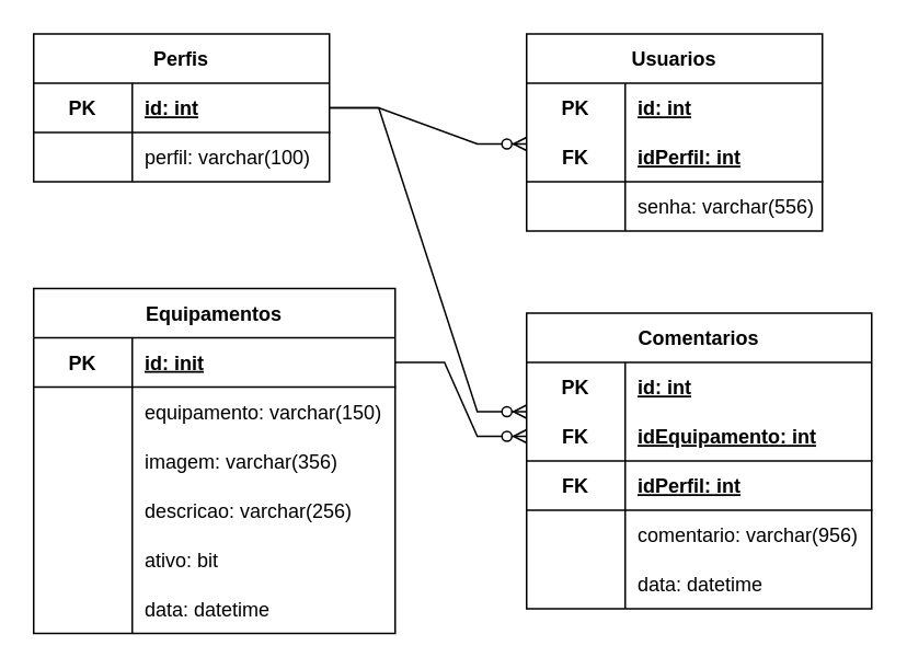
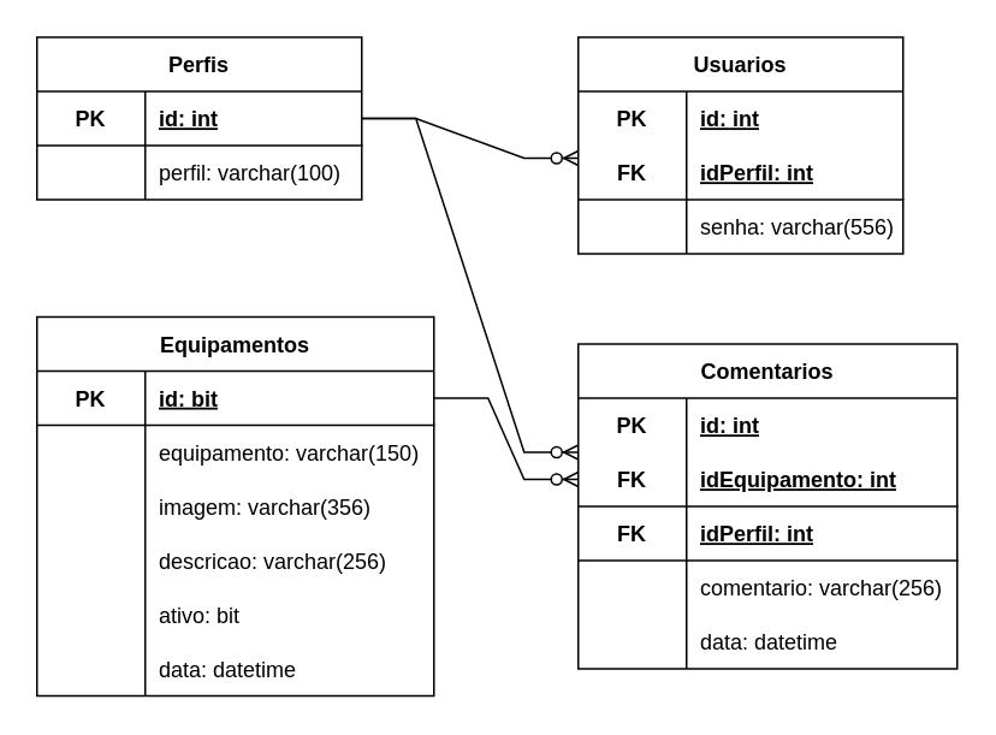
  <mxCell id="0" />
  <mxCell id="1" parent="0" />
  <mxCell id="2" value="Perfis" style="shape=table;startSize=30;container=1;collapsible=1;childLayout=tableLayout;fixedRows=1;rowLines=0;fontStyle=1;align=center;resizeLast=1;" vertex="1" parent="1"><mxGeometry x="20" y="20" width="180" height="90" as="geometry" /></mxCell>
  <mxCell id="3" value="" style="shape=tableRow;horizontal=0;startSize=0;swimlaneHead=0;swimlaneBody=0;fillColor=none;collapsible=0;dropTarget=0;points=[[0,0.5],[1,0.5]];portConstraint=eastwest;top=0;left=0;right=0;bottom=1;" vertex="1" parent="2"><mxGeometry y="30" width="180" height="30" as="geometry" /></mxCell>
  <mxCell id="4" value="PK" style="shape=partialRectangle;connectable=0;fillColor=none;top=0;left=0;bottom=0;right=0;fontStyle=1;overflow=hidden;" vertex="1" parent="3"><mxGeometry width="60" height="30" as="geometry"><mxRectangle width="60" height="30" as="alternateBounds" /></mxGeometry></mxCell>
  <mxCell id="5" value="id: int" style="shape=partialRectangle;connectable=0;fillColor=none;top=0;left=0;bottom=0;right=0;align=left;spacingLeft=6;fontStyle=5;overflow=hidden;" vertex="1" parent="3"><mxGeometry x="60" width="120" height="30" as="geometry"><mxRectangle width="120" height="30" as="alternateBounds" /></mxGeometry></mxCell>
  <mxCell id="6" value="" style="shape=tableRow;horizontal=0;startSize=0;swimlaneHead=0;swimlaneBody=0;fillColor=none;collapsible=0;dropTarget=0;points=[[0,0.5],[1,0.5]];portConstraint=eastwest;top=0;left=0;right=0;bottom=0;" vertex="1" parent="2"><mxGeometry y="60" width="180" height="30" as="geometry" /></mxCell>
  <mxCell id="7" value="" style="shape=partialRectangle;connectable=0;fillColor=none;top=0;left=0;bottom=0;right=0;editable=1;overflow=hidden;" vertex="1" parent="6"><mxGeometry width="60" height="30" as="geometry"><mxRectangle width="60" height="30" as="alternateBounds" /></mxGeometry></mxCell>
  <mxCell id="8" value="perfil: varchar(100)" style="shape=partialRectangle;connectable=0;fillColor=none;top=0;left=0;bottom=0;right=0;align=left;spacingLeft=6;overflow=hidden;" vertex="1" parent="6"><mxGeometry x="60" width="120" height="30" as="geometry"><mxRectangle width="120" height="30" as="alternateBounds" /></mxGeometry></mxCell>
  <mxCell id="9" value="Comentarios" style="shape=table;startSize=30;container=1;collapsible=1;childLayout=tableLayout;fixedRows=1;rowLines=0;fontStyle=1;align=center;resizeLast=1;" vertex="1" parent="1"><mxGeometry x="320" y="190" width="210" height="180" as="geometry" /></mxCell>
  <mxCell id="10" value="" style="shape=tableRow;horizontal=0;startSize=0;swimlaneHead=0;swimlaneBody=0;fillColor=none;collapsible=0;dropTarget=0;points=[[0,0.5],[1,0.5]];portConstraint=eastwest;top=0;left=0;right=0;bottom=0;" vertex="1" parent="9"><mxGeometry y="30" width="210" height="30" as="geometry" /></mxCell>
  <mxCell id="11" value="PK" style="shape=partialRectangle;connectable=0;fillColor=none;top=0;left=0;bottom=0;right=0;fontStyle=1;overflow=hidden;" vertex="1" parent="10"><mxGeometry width="60" height="30" as="geometry"><mxRectangle width="60" height="30" as="alternateBounds" /></mxGeometry></mxCell>
  <mxCell id="12" value="id: int" style="shape=partialRectangle;connectable=0;fillColor=none;top=0;left=0;bottom=0;right=0;align=left;spacingLeft=6;fontStyle=5;overflow=hidden;" vertex="1" parent="10"><mxGeometry x="60" width="150" height="30" as="geometry"><mxRectangle width="150" height="30" as="alternateBounds" /></mxGeometry></mxCell>
  <mxCell id="13" value="" style="shape=tableRow;horizontal=0;startSize=0;swimlaneHead=0;swimlaneBody=0;fillColor=none;collapsible=0;dropTarget=0;points=[[0,0.5],[1,0.5]];portConstraint=eastwest;top=0;left=0;right=0;bottom=1;" vertex="1" parent="9"><mxGeometry y="60" width="210" height="30" as="geometry" /></mxCell>
  <mxCell id="14" value="FK" style="shape=partialRectangle;connectable=0;fillColor=none;top=0;left=0;bottom=0;right=0;fontStyle=1;overflow=hidden;" vertex="1" parent="13"><mxGeometry width="60" height="30" as="geometry"><mxRectangle width="60" height="30" as="alternateBounds" /></mxGeometry></mxCell>
  <mxCell id="15" value="idEquipamento: int" style="shape=partialRectangle;connectable=0;fillColor=none;top=0;left=0;bottom=0;right=0;align=left;spacingLeft=6;fontStyle=5;overflow=hidden;" vertex="1" parent="13"><mxGeometry x="60" width="150" height="30" as="geometry"><mxRectangle width="150" height="30" as="alternateBounds" /></mxGeometry></mxCell>
  <mxCell id="16" value="" style="shape=tableRow;horizontal=0;startSize=0;swimlaneHead=0;swimlaneBody=0;fillColor=none;collapsible=0;dropTarget=0;points=[[0,0.5],[1,0.5]];portConstraint=eastwest;top=0;left=0;right=0;bottom=1;" vertex="1" parent="9"><mxGeometry y="90" width="210" height="30" as="geometry" /></mxCell>
  <mxCell id="17" value="FK" style="shape=partialRectangle;connectable=0;fillColor=none;top=0;left=0;bottom=0;right=0;fontStyle=1;overflow=hidden;" vertex="1" parent="16"><mxGeometry width="60" height="30" as="geometry"><mxRectangle width="60" height="30" as="alternateBounds" /></mxGeometry></mxCell>
  <mxCell id="18" value="idPerfil: int" style="shape=partialRectangle;connectable=0;fillColor=none;top=0;left=0;bottom=0;right=0;align=left;spacingLeft=6;fontStyle=5;overflow=hidden;" vertex="1" parent="16"><mxGeometry x="60" width="150" height="30" as="geometry"><mxRectangle width="150" height="30" as="alternateBounds" /></mxGeometry></mxCell>
  <mxCell id="19" value="" style="shape=tableRow;horizontal=0;startSize=0;swimlaneHead=0;swimlaneBody=0;fillColor=none;collapsible=0;dropTarget=0;points=[[0,0.5],[1,0.5]];portConstraint=eastwest;top=0;left=0;right=0;bottom=0;" vertex="1" parent="9"><mxGeometry y="120" width="210" height="30" as="geometry" /></mxCell>
  <mxCell id="20" value="" style="shape=partialRectangle;connectable=0;fillColor=none;top=0;left=0;bottom=0;right=0;editable=1;overflow=hidden;" vertex="1" parent="19"><mxGeometry width="60" height="30" as="geometry"><mxRectangle width="60" height="30" as="alternateBounds" /></mxGeometry></mxCell>
- <mxCell id="21" value="comentario: varchar(956)" style="shape=partialRectangle;connectable=0;fillColor=none;top=0;left=0;bottom=0;right=0;align=left;spacingLeft=6;overflow=hidden;" vertex="1" parent="19"><mxGeometry x="60" width="150" height="30" as="geometry"><mxRectangle width="150" height="30" as="alternateBounds" /></mxGeometry></mxCell>
+ <mxCell id="21" value="comentario: varchar(256)" style="shape=partialRectangle;connectable=0;fillColor=none;top=0;left=0;bottom=0;right=0;align=left;spacingLeft=6;overflow=hidden;" vertex="1" parent="19"><mxGeometry x="60" width="150" height="30" as="geometry"><mxRectangle width="150" height="30" as="alternateBounds" /></mxGeometry></mxCell>
  <mxCell id="22" value="" style="shape=tableRow;horizontal=0;startSize=0;swimlaneHead=0;swimlaneBody=0;fillColor=none;collapsible=0;dropTarget=0;points=[[0,0.5],[1,0.5]];portConstraint=eastwest;top=0;left=0;right=0;bottom=0;" vertex="1" parent="9"><mxGeometry y="150" width="210" height="30" as="geometry" /></mxCell>
  <mxCell id="23" value="" style="shape=partialRectangle;connectable=0;fillColor=none;top=0;left=0;bottom=0;right=0;editable=1;overflow=hidden;" vertex="1" parent="22"><mxGeometry width="60" height="30" as="geometry"><mxRectangle width="60" height="30" as="alternateBounds" /></mxGeometry></mxCell>
  <mxCell id="24" value="data: datetime" style="shape=partialRectangle;connectable=0;fillColor=none;top=0;left=0;bottom=0;right=0;align=left;spacingLeft=6;overflow=hidden;" vertex="1" parent="22"><mxGeometry x="60" width="150" height="30" as="geometry"><mxRectangle width="150" height="30" as="alternateBounds" /></mxGeometry></mxCell>
  <mxCell id="25" value="Usuarios" style="shape=table;startSize=30;container=1;collapsible=1;childLayout=tableLayout;fixedRows=1;rowLines=0;fontStyle=1;align=center;resizeLast=1;" vertex="1" parent="1"><mxGeometry x="320" y="20" width="180" height="120" as="geometry" /></mxCell>
  <mxCell id="26" value="" style="shape=tableRow;horizontal=0;startSize=0;swimlaneHead=0;swimlaneBody=0;fillColor=none;collapsible=0;dropTarget=0;points=[[0,0.5],[1,0.5]];portConstraint=eastwest;top=0;left=0;right=0;bottom=0;" vertex="1" parent="25"><mxGeometry y="30" width="180" height="30" as="geometry" /></mxCell>
  <mxCell id="27" value="PK" style="shape=partialRectangle;connectable=0;fillColor=none;top=0;left=0;bottom=0;right=0;fontStyle=1;overflow=hidden;" vertex="1" parent="26"><mxGeometry width="60" height="30" as="geometry"><mxRectangle width="60" height="30" as="alternateBounds" /></mxGeometry></mxCell>
  <mxCell id="28" value="id: int" style="shape=partialRectangle;connectable=0;fillColor=none;top=0;left=0;bottom=0;right=0;align=left;spacingLeft=6;fontStyle=5;overflow=hidden;" vertex="1" parent="26"><mxGeometry x="60" width="120" height="30" as="geometry"><mxRectangle width="120" height="30" as="alternateBounds" /></mxGeometry></mxCell>
  <mxCell id="29" value="" style="shape=tableRow;horizontal=0;startSize=0;swimlaneHead=0;swimlaneBody=0;fillColor=none;collapsible=0;dropTarget=0;points=[[0,0.5],[1,0.5]];portConstraint=eastwest;top=0;left=0;right=0;bottom=1;" vertex="1" parent="25"><mxGeometry y="60" width="180" height="30" as="geometry" /></mxCell>
  <mxCell id="30" value="FK" style="shape=partialRectangle;connectable=0;fillColor=none;top=0;left=0;bottom=0;right=0;fontStyle=1;overflow=hidden;" vertex="1" parent="29"><mxGeometry width="60" height="30" as="geometry"><mxRectangle width="60" height="30" as="alternateBounds" /></mxGeometry></mxCell>
  <mxCell id="31" value="idPerfil: int" style="shape=partialRectangle;connectable=0;fillColor=none;top=0;left=0;bottom=0;right=0;align=left;spacingLeft=6;fontStyle=5;overflow=hidden;" vertex="1" parent="29"><mxGeometry x="60" width="120" height="30" as="geometry"><mxRectangle width="120" height="30" as="alternateBounds" /></mxGeometry></mxCell>
  <mxCell id="32" value="" style="shape=tableRow;horizontal=0;startSize=0;swimlaneHead=0;swimlaneBody=0;fillColor=none;collapsible=0;dropTarget=0;points=[[0,0.5],[1,0.5]];portConstraint=eastwest;top=0;left=0;right=0;bottom=0;" vertex="1" parent="25"><mxGeometry y="90" width="180" height="30" as="geometry" /></mxCell>
  <mxCell id="33" value="" style="shape=partialRectangle;connectable=0;fillColor=none;top=0;left=0;bottom=0;right=0;editable=1;overflow=hidden;" vertex="1" parent="32"><mxGeometry width="60" height="30" as="geometry"><mxRectangle width="60" height="30" as="alternateBounds" /></mxGeometry></mxCell>
  <mxCell id="34" value="senha: varchar(556)" style="shape=partialRectangle;connectable=0;fillColor=none;top=0;left=0;bottom=0;right=0;align=left;spacingLeft=6;overflow=hidden;" vertex="1" parent="32"><mxGeometry x="60" width="120" height="30" as="geometry"><mxRectangle width="120" height="30" as="alternateBounds" /></mxGeometry></mxCell>
  <mxCell id="35" value="Equipamentos" style="shape=table;startSize=30;container=1;collapsible=1;childLayout=tableLayout;fixedRows=1;rowLines=0;fontStyle=1;align=center;resizeLast=1;" vertex="1" parent="1"><mxGeometry x="20" y="175" width="220" height="210" as="geometry" /></mxCell>
  <mxCell id="36" value="" style="shape=tableRow;horizontal=0;startSize=0;swimlaneHead=0;swimlaneBody=0;fillColor=none;collapsible=0;dropTarget=0;points=[[0,0.5],[1,0.5]];portConstraint=eastwest;top=0;left=0;right=0;bottom=1;" vertex="1" parent="35"><mxGeometry y="30" width="220" height="30" as="geometry" /></mxCell>
  <mxCell id="37" value="PK" style="shape=partialRectangle;connectable=0;fillColor=none;top=0;left=0;bottom=0;right=0;fontStyle=1;overflow=hidden;" vertex="1" parent="36"><mxGeometry width="60" height="30" as="geometry"><mxRectangle width="60" height="30" as="alternateBounds" /></mxGeometry></mxCell>
- <mxCell id="38" value="id: init" style="shape=partialRectangle;connectable=0;fillColor=none;top=0;left=0;bottom=0;right=0;align=left;spacingLeft=6;fontStyle=5;overflow=hidden;" vertex="1" parent="36"><mxGeometry x="60" width="160" height="30" as="geometry"><mxRectangle width="160" height="30" as="alternateBounds" /></mxGeometry></mxCell>
+ <mxCell id="38" value="id: bit" style="shape=partialRectangle;connectable=0;fillColor=none;top=0;left=0;bottom=0;right=0;align=left;spacingLeft=6;fontStyle=5;overflow=hidden;" vertex="1" parent="36"><mxGeometry x="60" width="160" height="30" as="geometry"><mxRectangle width="160" height="30" as="alternateBounds" /></mxGeometry></mxCell>
  <mxCell id="39" value="" style="shape=tableRow;horizontal=0;startSize=0;swimlaneHead=0;swimlaneBody=0;fillColor=none;collapsible=0;dropTarget=0;points=[[0,0.5],[1,0.5]];portConstraint=eastwest;top=0;left=0;right=0;bottom=0;" vertex="1" parent="35"><mxGeometry y="60" width="220" height="30" as="geometry" /></mxCell>
  <mxCell id="40" value="" style="shape=partialRectangle;connectable=0;fillColor=none;top=0;left=0;bottom=0;right=0;editable=1;overflow=hidden;" vertex="1" parent="39"><mxGeometry width="60" height="30" as="geometry"><mxRectangle width="60" height="30" as="alternateBounds" /></mxGeometry></mxCell>
  <mxCell id="41" value="equipamento: varchar(150)" style="shape=partialRectangle;connectable=0;fillColor=none;top=0;left=0;bottom=0;right=0;align=left;spacingLeft=6;overflow=hidden;" vertex="1" parent="39"><mxGeometry x="60" width="160" height="30" as="geometry"><mxRectangle width="160" height="30" as="alternateBounds" /></mxGeometry></mxCell>
  <mxCell id="42" value="" style="shape=tableRow;horizontal=0;startSize=0;swimlaneHead=0;swimlaneBody=0;fillColor=none;collapsible=0;dropTarget=0;points=[[0,0.5],[1,0.5]];portConstraint=eastwest;top=0;left=0;right=0;bottom=0;" vertex="1" parent="35"><mxGeometry y="90" width="220" height="30" as="geometry" /></mxCell>
  <mxCell id="43" value="" style="shape=partialRectangle;connectable=0;fillColor=none;top=0;left=0;bottom=0;right=0;editable=1;overflow=hidden;" vertex="1" parent="42"><mxGeometry width="60" height="30" as="geometry"><mxRectangle width="60" height="30" as="alternateBounds" /></mxGeometry></mxCell>
  <mxCell id="44" value="imagem: varchar(356)" style="shape=partialRectangle;connectable=0;fillColor=none;top=0;left=0;bottom=0;right=0;align=left;spacingLeft=6;overflow=hidden;" vertex="1" parent="42"><mxGeometry x="60" width="160" height="30" as="geometry"><mxRectangle width="160" height="30" as="alternateBounds" /></mxGeometry></mxCell>
  <mxCell id="45" value="" style="shape=tableRow;horizontal=0;startSize=0;swimlaneHead=0;swimlaneBody=0;fillColor=none;collapsible=0;dropTarget=0;points=[[0,0.5],[1,0.5]];portConstraint=eastwest;top=0;left=0;right=0;bottom=0;" vertex="1" parent="35"><mxGeometry y="120" width="220" height="30" as="geometry" /></mxCell>
  <mxCell id="46" value="" style="shape=partialRectangle;connectable=0;fillColor=none;top=0;left=0;bottom=0;right=0;editable=1;overflow=hidden;" vertex="1" parent="45"><mxGeometry width="60" height="30" as="geometry"><mxRectangle width="60" height="30" as="alternateBounds" /></mxGeometry></mxCell>
  <mxCell id="47" value="descricao: varchar(256)" style="shape=partialRectangle;connectable=0;fillColor=none;top=0;left=0;bottom=0;right=0;align=left;spacingLeft=6;overflow=hidden;" vertex="1" parent="45"><mxGeometry x="60" width="160" height="30" as="geometry"><mxRectangle width="160" height="30" as="alternateBounds" /></mxGeometry></mxCell>
  <mxCell id="48" value="" style="shape=tableRow;horizontal=0;startSize=0;swimlaneHead=0;swimlaneBody=0;fillColor=none;collapsible=0;dropTarget=0;points=[[0,0.5],[1,0.5]];portConstraint=eastwest;top=0;left=0;right=0;bottom=0;" vertex="1" parent="35"><mxGeometry y="150" width="220" height="30" as="geometry" /></mxCell>
  <mxCell id="49" value="" style="shape=partialRectangle;connectable=0;fillColor=none;top=0;left=0;bottom=0;right=0;editable=1;overflow=hidden;" vertex="1" parent="48"><mxGeometry width="60" height="30" as="geometry"><mxRectangle width="60" height="30" as="alternateBounds" /></mxGeometry></mxCell>
  <mxCell id="50" value="ativo: bit" style="shape=partialRectangle;connectable=0;fillColor=none;top=0;left=0;bottom=0;right=0;align=left;spacingLeft=6;overflow=hidden;" vertex="1" parent="48"><mxGeometry x="60" width="160" height="30" as="geometry"><mxRectangle width="160" height="30" as="alternateBounds" /></mxGeometry></mxCell>
  <mxCell id="51" value="" style="shape=tableRow;horizontal=0;startSize=0;swimlaneHead=0;swimlaneBody=0;fillColor=none;collapsible=0;dropTarget=0;points=[[0,0.5],[1,0.5]];portConstraint=eastwest;top=0;left=0;right=0;bottom=0;" vertex="1" parent="35"><mxGeometry y="180" width="220" height="30" as="geometry" /></mxCell>
  <mxCell id="52" value="" style="shape=partialRectangle;connectable=0;fillColor=none;top=0;left=0;bottom=0;right=0;editable=1;overflow=hidden;" vertex="1" parent="51"><mxGeometry width="60" height="30" as="geometry"><mxRectangle width="60" height="30" as="alternateBounds" /></mxGeometry></mxCell>
  <mxCell id="53" value="data: datetime" style="shape=partialRectangle;connectable=0;fillColor=none;top=0;left=0;bottom=0;right=0;align=left;spacingLeft=6;overflow=hidden;" vertex="1" parent="51"><mxGeometry x="60" width="160" height="30" as="geometry"><mxRectangle width="160" height="30" as="alternateBounds" /></mxGeometry></mxCell>
  <mxCell id="54" value="" style="edgeStyle=entityRelationEdgeStyle;fontSize=12;html=1;endArrow=ERzeroToMany;endFill=1;rounded=0;exitX=1;exitY=0.5;exitDx=0;exitDy=0;" edge="1" parent="1" source="3"><mxGeometry width="100" height="100" relative="1" as="geometry"><mxPoint x="220" y="190" as="sourcePoint" /><mxPoint x="320" y="87" as="targetPoint" /></mxGeometry></mxCell>
  <mxCell id="55" value="" style="edgeStyle=entityRelationEdgeStyle;fontSize=12;html=1;endArrow=ERzeroToMany;endFill=1;rounded=0;exitX=1;exitY=0.5;exitDx=0;exitDy=0;" edge="1" parent="1" source="3"><mxGeometry width="100" height="100" relative="1" as="geometry"><mxPoint x="210" y="75" as="sourcePoint" /><mxPoint x="320" y="250" as="targetPoint" /></mxGeometry></mxCell>
  <mxCell id="56" value="" style="edgeStyle=entityRelationEdgeStyle;fontSize=12;html=1;endArrow=ERzeroToMany;endFill=1;rounded=0;exitX=1;exitY=0.5;exitDx=0;exitDy=0;entryX=0;entryY=0.5;entryDx=0;entryDy=0;" edge="1" parent="1" source="36" target="13"><mxGeometry width="100" height="100" relative="1" as="geometry"><mxPoint x="230" y="260" as="sourcePoint" /><mxPoint x="351.98" y="281.99" as="targetPoint" /></mxGeometry></mxCell>
